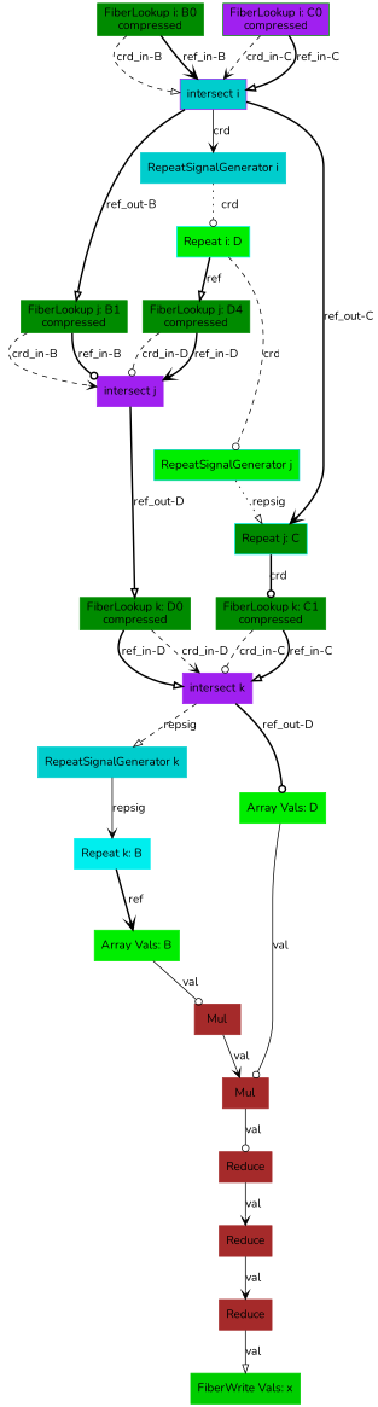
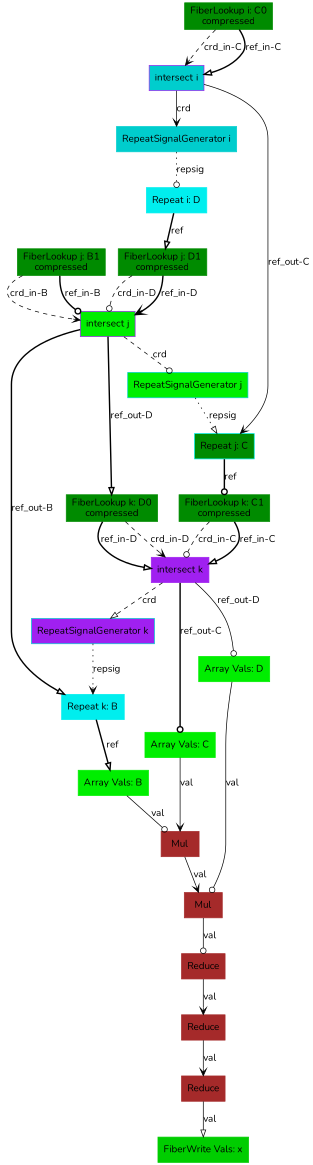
  digraph {
    fontname=Nunito
    node [color=green4 fontname=Nunito shape=box style=filled type=fiberlookup]
    edge [arrowhead=vee fontname=Nunito style=bold type=ref]
-   n1 [format=compressed index=i label="FiberLookup i: B0\ncompressed" root=true src=true tensor=B]
    n2 [color=purple fillcolor=cyan3 index=i label="intersect i" type=intersect]
    n3 [color=cyan3 index=i label="RepeatSignalGenerator i" type=repsiggen]
    n4 [color=cyan2 fillcolor=green4 index=j label="Repeat j: C" root=false tensor=C type=repeat]
    n5 [format=compressed index=j label="FiberLookup j: B1\ncompressed" root=false src=true tensor=B]
-   n6 [color=cyan2 index=i label="Repeat i: D" root=true tensor=D type=repeat fillcolor=green2]
+   n6 [color=cyan2 index=i label="Repeat i: D" root=true tensor=D type=repeat]
    n7 [format=compressed index=k label="FiberLookup k: C1\ncompressed" root=false src=true tensor=C]
-   n8 [color=purple index=j label="intersect j" type=intersect]
-   n9 [format=compressed index=j label="FiberLookup j: D4\ncompressed" root=false src=true tensor=D]
+   n8 [color=purple index=j label="intersect j" type=intersect fillcolor=green2]
+   n9 [format=compressed index=j label="FiberLookup j: D1\ncompressed" root=false src=true tensor=D]
    n10 [color=cyan3 fillcolor=green2 index=j label="RepeatSignalGenerator j" type=repsiggen]
    n11 [color=cyan2 index=k label="Repeat k: B" root=false tensor=B type=repeat]
    n12 [format=compressed index=k label="FiberLookup k: D0\ncompressed" root=false src=true tensor=D]
    n13 [color=green2 label="Array Vals: B" tensor=B type=arrayvals]
    n14 [color=purple index=k label="intersect k" type=intersect]
-   n15 [color=cyan3 index=k label="RepeatSignalGenerator k" type=repsiggen]
+   n15 [color=cyan3 index=k label="RepeatSignalGenerator k" type=repsiggen fillcolor=purple]
+   n16 [color=green2 label="Array Vals: C" tensor=C type=arrayvals]
    n17 [color=green2 label="Array Vals: D" tensor=D type=arrayvals]
    n18 [color=brown label=Mul type=mul]
    n19 [color=brown label=Mul type=mul]
    n20 [color=brown label=Reduce type=reduce]
    n21 [color=brown label=Reduce type=reduce]
    n22 [color=brown label=Reduce type=reduce]
    n23 [color=green3 label="FiberWrite Vals: x" sink=true tensor=x type=fiberwrite]
-   n24 [format=compressed index=i label="FiberLookup i: C0\ncompressed" root=true src=true tensor=C fillcolor=purple]
-   n1 -> n2 [arrowhead=onormal label="crd_in-B" style=dashed type=crd]
-   n1 -> n2 [label="ref_in-B"]
+   n24 [format=compressed index=i label="FiberLookup i: C0\ncompressed" root=true src=true tensor=C]
    n2 -> n3 [label=crd style=solid type=crd]
-   n2 -> n4 [label="ref_out-C"]
-   n2 -> n5 [arrowhead=onormal label="ref_out-B"]
-   n3 -> n6 [arrowhead=odot label=crd style=dotted type=repsig]
-   n4 -> n7 [arrowhead=odot label=crd]
+   n2 -> n4 [label="ref_out-C" style=solid]
+   n3 -> n6 [arrowhead=odot label=repsig style=dotted type=repsig]
+   n4 -> n7 [arrowhead=odot label=ref]
    n5 -> n8 [label="crd_in-B" style=dashed type=crd]
    n5 -> n8 [arrowhead=odot label="ref_in-B"]
    n6 -> n9 [arrowhead=onormal label=ref]
    n7 -> n14 [arrowhead=odot label="crd_in-C" style=dashed type=crd]
    n7 -> n14 [arrowhead=onormal label="ref_in-C"]
-   n6 -> n10 [arrowhead=odot label=crd style=dashed type=crd]
+   n8 -> n10 [arrowhead=odot label=crd style=dashed type=crd]
+   n8 -> n11 [arrowhead=onormal label="ref_out-B"]
    n8 -> n12 [arrowhead=onormal label="ref_out-D"]
    n9 -> n8 [arrowhead=odot label="crd_in-D" style=dashed type=crd]
    n9 -> n8 [label="ref_in-D"]
    n10 -> n4 [arrowhead=onormal label=repsig style=dotted type=repsig]
-   n11 -> n13 [label=ref]
+   n11 -> n13 [arrowhead=onormal label=ref]
    n12 -> n14 [label="crd_in-D" style=dashed type=crd]
    n12 -> n14 [arrowhead=onormal label="ref_in-D"]
    n13 -> n18 [arrowhead=odot label=val type=val style=""]
-   n14 -> n15 [arrowhead=onormal label=repsig style=dashed type=crd]
-   n14 -> n17 [arrowhead=odot label="ref_out-D"]
-   n15 -> n11 [label=repsig style=solid type=repsig]
+   n14 -> n15 [arrowhead=onormal label=crd style=dashed type=crd]
+   n14 -> n16 [arrowhead=odot label="ref_out-C"]
+   n14 -> n17 [arrowhead=odot label="ref_out-D" style=solid]
+   n15 -> n11 [label=repsig style=dotted type=repsig]
+   n16 -> n18 [label=val type=val style=""]
    n17 -> n19 [arrowhead=odot label=val type=val style=""]
    n18 -> n19 [label=val type=val style=""]
    n19 -> n20 [arrowhead=odot label=val type=val style=""]
    n20 -> n21 [label=val type=val style=""]
    n21 -> n22 [label=val type=val style=""]
    n22 -> n23 [arrowhead=onormal label=val type=val style=""]
    n24 -> n2 [label="crd_in-C" style=dashed type=crd]
    n24 -> n2 [arrowhead=onormal label="ref_in-C"]
  }
